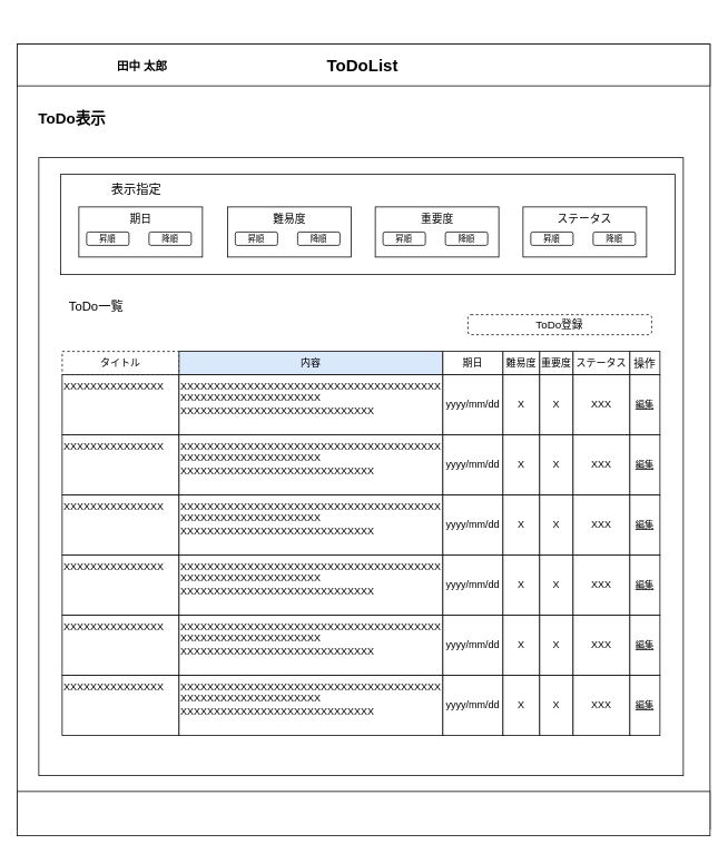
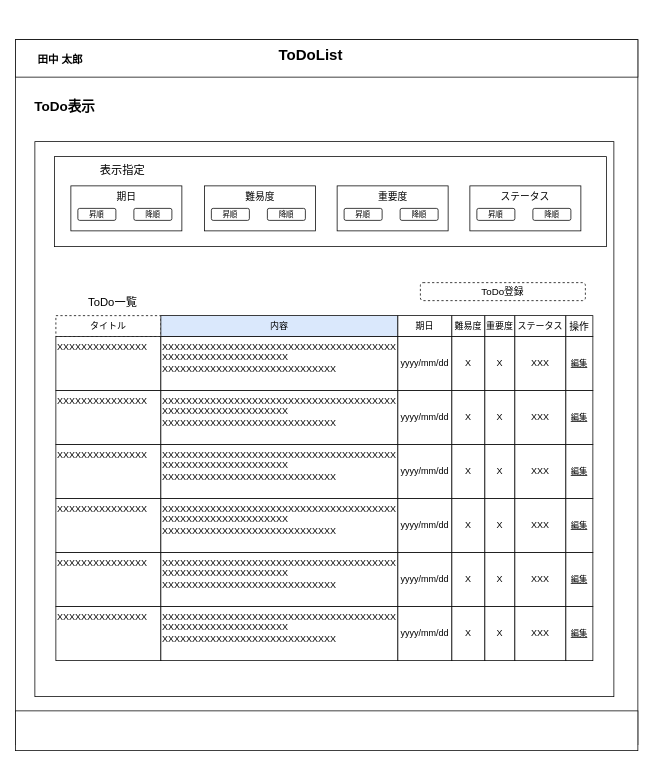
  <mxCell id="0" />
  <mxCell id="1" parent="0" />
  <mxCell id="2" value="" style="group" parent="1" vertex="1" connectable="0"><mxGeometry y="20" width="830" height="972" as="geometry" x="20" /></mxCell>
  <mxCell id="3" value="" style="rounded=0;whiteSpace=wrap;html=1;" parent="2" vertex="1"><mxGeometry y="32" width="830" height="940" as="geometry" /></mxCell>
  <mxCell id="4" value="" style="rounded=0;whiteSpace=wrap;html=1;" parent="2" vertex="1"><mxGeometry y="32" width="830" height="50" as="geometry" /></mxCell>
  <mxCell id="5" value="" style="rounded=0;whiteSpace=wrap;html=1;" parent="2" vertex="1"><mxGeometry y="927" width="830" height="53" as="geometry" /></mxCell>
  <mxCell id="6" value="&lt;font size=&quot;1&quot;&gt;&lt;b style=&quot;font-size: 18px&quot;&gt;ToDo表示&lt;/b&gt;&lt;/font&gt;" style="text;html=1;strokeColor=none;fillColor=none;align=center;verticalAlign=middle;whiteSpace=wrap;rounded=0;fontSize=17;" parent="2" vertex="1"><mxGeometry x="16" y="111" width="100" height="20" as="geometry" /></mxCell>
- <mxCell id="7" value="&lt;b&gt;&lt;font style=&quot;font-size: 20px&quot;&gt;ToDoList&lt;/font&gt;&lt;/b&gt;" style="text;html=1;strokeColor=none;fillColor=none;align=center;verticalAlign=middle;whiteSpace=wrap;rounded=0;strokeWidth=4;" parent="2" vertex="1"><mxGeometry x="334" y="42" width="160" height="30" as="geometry" /></mxCell>
- <mxCell id="8" value="&lt;span style=&quot;font-size: 14px;&quot;&gt;&lt;b style=&quot;font-size: 14px;&quot;&gt;田中 太郎&lt;/b&gt;&lt;/span&gt;" style="text;html=1;strokeColor=none;fillColor=none;align=center;verticalAlign=middle;whiteSpace=wrap;rounded=0;fontSize=14;" parent="2" vertex="1"><mxGeometry x="100" y="48" width="100" height="20" as="geometry" /></mxCell>
+ <mxCell id="7" value="&lt;b&gt;&lt;font style=&quot;font-size: 20px&quot;&gt;ToDoList&lt;/font&gt;&lt;/b&gt;" style="text;html=1;strokeColor=none;fillColor=none;align=center;verticalAlign=middle;whiteSpace=wrap;rounded=0;strokeWidth=4;" parent="2" vertex="1"><mxGeometry x="314" y="37" width="160" height="30" as="geometry" /></mxCell>
+ <mxCell id="8" value="&lt;span style=&quot;font-size: 14px;&quot;&gt;&lt;b style=&quot;font-size: 14px;&quot;&gt;田中 太郎&lt;/b&gt;&lt;/span&gt;" style="text;html=1;strokeColor=none;fillColor=none;align=center;verticalAlign=middle;whiteSpace=wrap;rounded=0;fontSize=14;" parent="2" vertex="1"><mxGeometry x="10" y="48" width="100" height="20" as="geometry" /></mxCell>
  <mxCell id="9" value="" style="rounded=0;whiteSpace=wrap;html=1;fillColor=none;" parent="2" vertex="1"><mxGeometry x="26" y="168" width="772" height="740" as="geometry" /></mxCell>
- <mxCell id="10" value="ToDo一覧" style="text;html=1;strokeColor=none;fillColor=none;align=center;verticalAlign=middle;whiteSpace=wrap;rounded=0;fontSize=15;" parent="2" vertex="1"><mxGeometry x="57" y="336" width="76" height="20" as="geometry" /></mxCell>
+ <mxCell id="10" value="ToDo一覧" style="text;html=1;strokeColor=none;fillColor=none;align=center;verticalAlign=middle;whiteSpace=wrap;rounded=0;fontSize=15;" parent="2" vertex="1"><mxGeometry x="92" y="371" width="76" height="20" as="geometry" /></mxCell>
  <mxCell id="11" value="" style="group" parent="1" vertex="1" connectable="0"><mxGeometry x="74" y="420" width="748" height="460" as="geometry" /></mxCell>
  <mxCell id="12" value="" style="group" parent="11" vertex="1" connectable="0"><mxGeometry width="692" height="28" as="geometry" /></mxCell>
  <mxCell id="13" value="タイトル" style="rounded=0;whiteSpace=wrap;html=1;dashed=1;" parent="12" vertex="1"><mxGeometry width="140" height="28" as="geometry" /></mxCell>
  <mxCell id="14" value="内容" style="rounded=0;whiteSpace=wrap;html=1;fillColor=#dae8fc;" parent="12" vertex="1"><mxGeometry x="140" width="316" height="28" as="geometry" /></mxCell>
  <mxCell id="15" value="期日" style="rounded=0;whiteSpace=wrap;html=1;" parent="12" vertex="1"><mxGeometry x="456" width="72" height="28" as="geometry" /></mxCell>
  <mxCell id="16" value="難易度" style="rounded=0;whiteSpace=wrap;html=1;" parent="12" vertex="1"><mxGeometry x="528" width="44" height="28" as="geometry" /></mxCell>
  <mxCell id="17" value="重要度" style="rounded=0;whiteSpace=wrap;html=1;" parent="12" vertex="1"><mxGeometry x="572" width="40" height="28" as="geometry" /></mxCell>
  <mxCell id="18" value="ステータス" style="rounded=0;whiteSpace=wrap;html=1;" parent="12" vertex="1"><mxGeometry x="612" width="68" height="28" as="geometry" /></mxCell>
  <mxCell id="19" value="" style="group;align=left;verticalAlign=top;fontSize=11;" parent="11" vertex="1" connectable="0"><mxGeometry y="28" width="748" height="72" as="geometry" /></mxCell>
  <mxCell id="20" value="" style="group" parent="19" vertex="1" connectable="0"><mxGeometry width="748" height="72" as="geometry" /></mxCell>
  <mxCell id="21" value="XXXXXXXXXXXXXXX" style="rounded=0;whiteSpace=wrap;html=1;align=left;verticalAlign=top;" parent="20" vertex="1"><mxGeometry width="140" height="72" as="geometry" /></mxCell>
  <mxCell id="22" value="XXXXXXXXXXXXXXXXXXXXXXXXXXXXXXXXXXXXXXX&lt;br&gt;XXXXXXXXXXXXXXXXXXXXX&lt;br&gt;XXXXXXXXXXXXXXXXXXXXXXXXXXXXX" style="rounded=0;whiteSpace=wrap;html=1;verticalAlign=top;align=left;" parent="20" vertex="1"><mxGeometry x="140" width="316" height="72" as="geometry" /></mxCell>
  <mxCell id="23" value="yyyy/mm/dd" style="rounded=0;whiteSpace=wrap;html=1;" parent="20" vertex="1"><mxGeometry x="456" width="72" height="72" as="geometry" /></mxCell>
  <mxCell id="24" value="X" style="rounded=0;whiteSpace=wrap;html=1;" parent="20" vertex="1"><mxGeometry x="528" width="44" height="72" as="geometry" /></mxCell>
  <mxCell id="25" value="X" style="rounded=0;whiteSpace=wrap;html=1;" parent="20" vertex="1"><mxGeometry x="572" width="40" height="72" as="geometry" /></mxCell>
  <mxCell id="26" value="XXX" style="rounded=0;whiteSpace=wrap;html=1;" parent="20" vertex="1"><mxGeometry x="612" width="68" height="72" as="geometry" /></mxCell>
  <mxCell id="27" value="" style="group;align=left;verticalAlign=top;fontSize=11;" parent="11" vertex="1" connectable="0"><mxGeometry y="100" width="748" height="72" as="geometry" /></mxCell>
  <mxCell id="28" value="" style="group" parent="27" vertex="1" connectable="0"><mxGeometry width="748" height="72" as="geometry" /></mxCell>
  <mxCell id="29" value="XXXXXXXXXXXXXXX" style="rounded=0;whiteSpace=wrap;html=1;align=left;verticalAlign=top;" parent="28" vertex="1"><mxGeometry width="140" height="72" as="geometry" /></mxCell>
  <mxCell id="30" value="XXXXXXXXXXXXXXXXXXXXXXXXXXXXXXXXXXXXXXX&lt;br&gt;XXXXXXXXXXXXXXXXXXXXX&lt;br&gt;XXXXXXXXXXXXXXXXXXXXXXXXXXXXX" style="rounded=0;whiteSpace=wrap;html=1;verticalAlign=top;align=left;" parent="28" vertex="1"><mxGeometry x="140" width="316" height="72" as="geometry" /></mxCell>
  <mxCell id="31" value="yyyy/mm/dd" style="rounded=0;whiteSpace=wrap;html=1;" parent="28" vertex="1"><mxGeometry x="456" width="72" height="72" as="geometry" /></mxCell>
  <mxCell id="32" value="X" style="rounded=0;whiteSpace=wrap;html=1;" parent="28" vertex="1"><mxGeometry x="528" width="44" height="72" as="geometry" /></mxCell>
  <mxCell id="33" value="X" style="rounded=0;whiteSpace=wrap;html=1;" parent="28" vertex="1"><mxGeometry x="572" width="40" height="72" as="geometry" /></mxCell>
  <mxCell id="34" value="XXX" style="rounded=0;whiteSpace=wrap;html=1;" parent="28" vertex="1"><mxGeometry x="612" width="68" height="72" as="geometry" /></mxCell>
  <mxCell id="35" value="" style="group;align=left;verticalAlign=top;fontSize=11;" parent="11" vertex="1" connectable="0"><mxGeometry y="172" width="748" height="72" as="geometry" /></mxCell>
  <mxCell id="36" value="" style="group" parent="35" vertex="1" connectable="0"><mxGeometry width="748" height="72" as="geometry" /></mxCell>
  <mxCell id="37" value="XXXXXXXXXXXXXXX" style="rounded=0;whiteSpace=wrap;html=1;align=left;verticalAlign=top;" parent="36" vertex="1"><mxGeometry width="140" height="72" as="geometry" /></mxCell>
  <mxCell id="38" value="XXXXXXXXXXXXXXXXXXXXXXXXXXXXXXXXXXXXXXX&lt;br&gt;XXXXXXXXXXXXXXXXXXXXX&lt;br&gt;XXXXXXXXXXXXXXXXXXXXXXXXXXXXX" style="rounded=0;whiteSpace=wrap;html=1;verticalAlign=top;align=left;" parent="36" vertex="1"><mxGeometry x="140" width="316" height="72" as="geometry" /></mxCell>
  <mxCell id="39" value="yyyy/mm/dd" style="rounded=0;whiteSpace=wrap;html=1;" parent="36" vertex="1"><mxGeometry x="456" width="72" height="72" as="geometry" /></mxCell>
  <mxCell id="40" value="X" style="rounded=0;whiteSpace=wrap;html=1;" parent="36" vertex="1"><mxGeometry x="528" width="44" height="72" as="geometry" /></mxCell>
  <mxCell id="41" value="X" style="rounded=0;whiteSpace=wrap;html=1;" parent="36" vertex="1"><mxGeometry x="572" width="40" height="72" as="geometry" /></mxCell>
  <mxCell id="42" value="XXX" style="rounded=0;whiteSpace=wrap;html=1;" parent="36" vertex="1"><mxGeometry x="612" width="68" height="72" as="geometry" /></mxCell>
  <mxCell id="43" value="" style="group;align=left;verticalAlign=top;fontSize=11;" parent="11" vertex="1" connectable="0"><mxGeometry y="244" width="748" height="72" as="geometry" /></mxCell>
  <mxCell id="44" value="" style="group" parent="43" vertex="1" connectable="0"><mxGeometry width="748" height="72" as="geometry" /></mxCell>
  <mxCell id="45" value="XXXXXXXXXXXXXXX" style="rounded=0;whiteSpace=wrap;html=1;align=left;verticalAlign=top;" parent="44" vertex="1"><mxGeometry width="140" height="72" as="geometry" /></mxCell>
  <mxCell id="46" value="XXXXXXXXXXXXXXXXXXXXXXXXXXXXXXXXXXXXXXX&lt;br&gt;XXXXXXXXXXXXXXXXXXXXX&lt;br&gt;XXXXXXXXXXXXXXXXXXXXXXXXXXXXX" style="rounded=0;whiteSpace=wrap;html=1;verticalAlign=top;align=left;" parent="44" vertex="1"><mxGeometry x="140" width="316" height="72" as="geometry" /></mxCell>
  <mxCell id="47" value="yyyy/mm/dd" style="rounded=0;whiteSpace=wrap;html=1;" parent="44" vertex="1"><mxGeometry x="456" width="72" height="72" as="geometry" /></mxCell>
  <mxCell id="48" value="X" style="rounded=0;whiteSpace=wrap;html=1;" parent="44" vertex="1"><mxGeometry x="528" width="44" height="72" as="geometry" /></mxCell>
  <mxCell id="49" value="X" style="rounded=0;whiteSpace=wrap;html=1;" parent="44" vertex="1"><mxGeometry x="572" width="40" height="72" as="geometry" /></mxCell>
  <mxCell id="50" value="XXX" style="rounded=0;whiteSpace=wrap;html=1;" parent="44" vertex="1"><mxGeometry x="612" width="68" height="72" as="geometry" /></mxCell>
  <mxCell id="51" value="" style="group;align=left;verticalAlign=top;fontSize=11;" parent="11" vertex="1" connectable="0"><mxGeometry y="316" width="748" height="72" as="geometry" /></mxCell>
  <mxCell id="52" value="" style="group" parent="51" vertex="1" connectable="0"><mxGeometry width="748" height="72" as="geometry" /></mxCell>
  <mxCell id="53" value="XXXXXXXXXXXXXXX" style="rounded=0;whiteSpace=wrap;html=1;align=left;verticalAlign=top;" parent="52" vertex="1"><mxGeometry width="140" height="72" as="geometry" /></mxCell>
  <mxCell id="54" value="XXXXXXXXXXXXXXXXXXXXXXXXXXXXXXXXXXXXXXX&lt;br&gt;XXXXXXXXXXXXXXXXXXXXX&lt;br&gt;XXXXXXXXXXXXXXXXXXXXXXXXXXXXX" style="rounded=0;whiteSpace=wrap;html=1;verticalAlign=top;align=left;" parent="52" vertex="1"><mxGeometry x="140" width="316" height="72" as="geometry" /></mxCell>
  <mxCell id="55" value="yyyy/mm/dd" style="rounded=0;whiteSpace=wrap;html=1;" parent="52" vertex="1"><mxGeometry x="456" width="72" height="72" as="geometry" /></mxCell>
  <mxCell id="56" value="X" style="rounded=0;whiteSpace=wrap;html=1;" parent="52" vertex="1"><mxGeometry x="528" width="44" height="72" as="geometry" /></mxCell>
  <mxCell id="57" value="X" style="rounded=0;whiteSpace=wrap;html=1;" parent="52" vertex="1"><mxGeometry x="572" width="40" height="72" as="geometry" /></mxCell>
  <mxCell id="58" value="XXX" style="rounded=0;whiteSpace=wrap;html=1;" parent="52" vertex="1"><mxGeometry x="612" width="68" height="72" as="geometry" /></mxCell>
  <mxCell id="59" value="" style="group;align=left;verticalAlign=top;fontSize=11;" parent="11" vertex="1" connectable="0"><mxGeometry y="388" width="748" height="72" as="geometry" /></mxCell>
  <mxCell id="60" value="" style="group" parent="59" vertex="1" connectable="0"><mxGeometry width="748" height="72" as="geometry" /></mxCell>
  <mxCell id="61" value="XXXXXXXXXXXXXXX" style="rounded=0;whiteSpace=wrap;html=1;align=left;verticalAlign=top;" parent="60" vertex="1"><mxGeometry width="140" height="72" as="geometry" /></mxCell>
  <mxCell id="62" value="XXXXXXXXXXXXXXXXXXXXXXXXXXXXXXXXXXXXXXX&lt;br&gt;XXXXXXXXXXXXXXXXXXXXX&lt;br&gt;XXXXXXXXXXXXXXXXXXXXXXXXXXXXX" style="rounded=0;whiteSpace=wrap;html=1;verticalAlign=top;align=left;" parent="60" vertex="1"><mxGeometry x="140" width="316" height="72" as="geometry" /></mxCell>
  <mxCell id="63" value="yyyy/mm/dd" style="rounded=0;whiteSpace=wrap;html=1;" parent="60" vertex="1"><mxGeometry x="456" width="72" height="72" as="geometry" /></mxCell>
  <mxCell id="64" value="X" style="rounded=0;whiteSpace=wrap;html=1;" parent="60" vertex="1"><mxGeometry x="528" width="44" height="72" as="geometry" /></mxCell>
  <mxCell id="65" value="X" style="rounded=0;whiteSpace=wrap;html=1;" parent="60" vertex="1"><mxGeometry x="572" width="40" height="72" as="geometry" /></mxCell>
  <mxCell id="66" value="XXX" style="rounded=0;whiteSpace=wrap;html=1;" parent="60" vertex="1"><mxGeometry x="612" width="68" height="72" as="geometry" /></mxCell>
  <mxCell id="67" value="" style="group;fontSize=12;" parent="11" vertex="1" connectable="0"><mxGeometry x="680" width="36" height="460" as="geometry" /></mxCell>
  <mxCell id="68" value="&lt;font style=&quot;font-size: 13px&quot;&gt;操作&lt;/font&gt;" style="rounded=0;whiteSpace=wrap;html=1;fontSize=11;" parent="67" vertex="1"><mxGeometry width="36" height="28" as="geometry" /></mxCell>
  <mxCell id="69" value="編集" style="rounded=0;whiteSpace=wrap;html=1;fontStyle=4;fontSize=11;" parent="67" vertex="1"><mxGeometry y="28" width="36" height="72" as="geometry" /></mxCell>
  <mxCell id="70" value="編集" style="rounded=0;whiteSpace=wrap;html=1;fontStyle=4;fontSize=11;" parent="67" vertex="1"><mxGeometry y="100" width="36" height="72" as="geometry" /></mxCell>
  <mxCell id="71" value="編集" style="rounded=0;whiteSpace=wrap;html=1;fontStyle=4;fontSize=11;" parent="67" vertex="1"><mxGeometry y="172" width="36" height="72" as="geometry" /></mxCell>
  <mxCell id="72" value="編集" style="rounded=0;whiteSpace=wrap;html=1;fontStyle=4;fontSize=11;" parent="67" vertex="1"><mxGeometry y="244" width="36" height="72" as="geometry" /></mxCell>
  <mxCell id="73" value="編集" style="rounded=0;whiteSpace=wrap;html=1;fontStyle=4;fontSize=11;" parent="67" vertex="1"><mxGeometry y="316" width="36" height="72" as="geometry" /></mxCell>
  <mxCell id="74" value="編集" style="rounded=0;whiteSpace=wrap;html=1;fontStyle=4;fontSize=11;" parent="67" vertex="1"><mxGeometry y="388" width="36" height="72" as="geometry" /></mxCell>
  <mxCell id="75" value="" style="group" parent="1" vertex="1" connectable="0"><mxGeometry x="66" y="199" width="736" height="128" as="geometry" /></mxCell>
  <mxCell id="76" value="表示指定" style="text;html=1;strokeColor=none;fillColor=none;align=center;verticalAlign=middle;whiteSpace=wrap;rounded=0;fontSize=15;" parent="75" vertex="1"><mxGeometry x="63" y="16" width="68" height="20" as="geometry" /></mxCell>
  <mxCell id="77" value="" style="group" parent="75" vertex="1" connectable="0"><mxGeometry x="28" y="48" width="148" height="60" as="geometry" /></mxCell>
  <mxCell id="78" value="" style="rounded=0;whiteSpace=wrap;html=1;fontSize=11;align=center;" parent="77" vertex="1"><mxGeometry width="148" height="60" as="geometry" /></mxCell>
  <mxCell id="79" value="期日" style="text;html=1;strokeColor=none;fillColor=none;align=center;verticalAlign=middle;whiteSpace=wrap;rounded=0;fontSize=13;" parent="77" vertex="1"><mxGeometry x="50.667" y="4" width="46.667" height="20" as="geometry" /></mxCell>
  <mxCell id="80" value="昇順" style="rounded=1;whiteSpace=wrap;html=1;fontSize=10;align=center;" parent="77" vertex="1"><mxGeometry x="9.33" y="30" width="50.67" height="16" as="geometry" /></mxCell>
  <mxCell id="81" value="降順" style="rounded=1;whiteSpace=wrap;html=1;fontSize=10;align=center;" parent="77" vertex="1"><mxGeometry x="84" y="30" width="50.67" height="16" as="geometry" /></mxCell>
  <mxCell id="82" value="" style="group" parent="75" vertex="1" connectable="0"><mxGeometry x="206" y="48" width="148" height="60" as="geometry" /></mxCell>
  <mxCell id="83" value="" style="rounded=0;whiteSpace=wrap;html=1;fontSize=11;align=center;" parent="82" vertex="1"><mxGeometry width="148" height="60" as="geometry" /></mxCell>
  <mxCell id="84" value="難易度" style="text;html=1;strokeColor=none;fillColor=none;align=center;verticalAlign=middle;whiteSpace=wrap;rounded=0;fontSize=13;" parent="82" vertex="1"><mxGeometry x="50.667" y="4" width="46.667" height="20" as="geometry" /></mxCell>
  <mxCell id="85" value="昇順" style="rounded=1;whiteSpace=wrap;html=1;fontSize=10;align=center;" parent="82" vertex="1"><mxGeometry x="9.33" y="30" width="50.67" height="16" as="geometry" /></mxCell>
  <mxCell id="86" value="降順" style="rounded=1;whiteSpace=wrap;html=1;fontSize=10;align=center;" parent="82" vertex="1"><mxGeometry x="84" y="30" width="50.67" height="16" as="geometry" /></mxCell>
  <mxCell id="87" value="" style="group" parent="75" vertex="1" connectable="0"><mxGeometry x="383" y="48" width="148" height="60" as="geometry" /></mxCell>
  <mxCell id="88" value="" style="rounded=0;whiteSpace=wrap;html=1;fontSize=11;align=center;" parent="87" vertex="1"><mxGeometry width="148" height="60" as="geometry" /></mxCell>
  <mxCell id="89" value="重要度" style="text;html=1;strokeColor=none;fillColor=none;align=center;verticalAlign=middle;whiteSpace=wrap;rounded=0;fontSize=13;" parent="87" vertex="1"><mxGeometry x="50.667" y="4" width="46.667" height="20" as="geometry" /></mxCell>
  <mxCell id="90" value="昇順" style="rounded=1;whiteSpace=wrap;html=1;fontSize=10;align=center;" parent="87" vertex="1"><mxGeometry x="9.33" y="30" width="50.67" height="16" as="geometry" /></mxCell>
  <mxCell id="91" value="降順" style="rounded=1;whiteSpace=wrap;html=1;fontSize=10;align=center;" parent="87" vertex="1"><mxGeometry x="84" y="30" width="50.67" height="16" as="geometry" /></mxCell>
  <mxCell id="92" value="" style="group" parent="75" vertex="1" connectable="0"><mxGeometry x="560" y="48" width="148" height="60" as="geometry" /></mxCell>
  <mxCell id="93" value="" style="rounded=0;whiteSpace=wrap;html=1;fontSize=11;align=center;" parent="92" vertex="1"><mxGeometry width="148" height="60" as="geometry" /></mxCell>
  <mxCell id="94" value="ステータス" style="text;html=1;strokeColor=none;fillColor=none;align=center;verticalAlign=middle;whiteSpace=wrap;rounded=0;fontSize=13;" parent="92" vertex="1"><mxGeometry x="36" y="4" width="76" height="20" as="geometry" /></mxCell>
  <mxCell id="95" value="昇順" style="rounded=1;whiteSpace=wrap;html=1;fontSize=10;align=center;" parent="92" vertex="1"><mxGeometry x="9.33" y="30" width="50.67" height="16" as="geometry" /></mxCell>
  <mxCell id="96" value="降順" style="rounded=1;whiteSpace=wrap;html=1;fontSize=10;align=center;" parent="92" vertex="1"><mxGeometry x="84" y="30" width="50.67" height="16" as="geometry" /></mxCell>
  <mxCell id="97" value="ToDo登録" style="rounded=1;whiteSpace=wrap;html=1;fontSize=13;align=center;dashed=1;" parent="1" vertex="1"><mxGeometry x="560" y="376" width="220" height="24" as="geometry" /></mxCell>
  <mxCell id="98" value="" style="rounded=0;whiteSpace=wrap;html=1;strokeWidth=1;fillColor=none;" parent="1" vertex="1"><mxGeometry x="72" y="208" width="736" height="120" as="geometry" /></mxCell>
